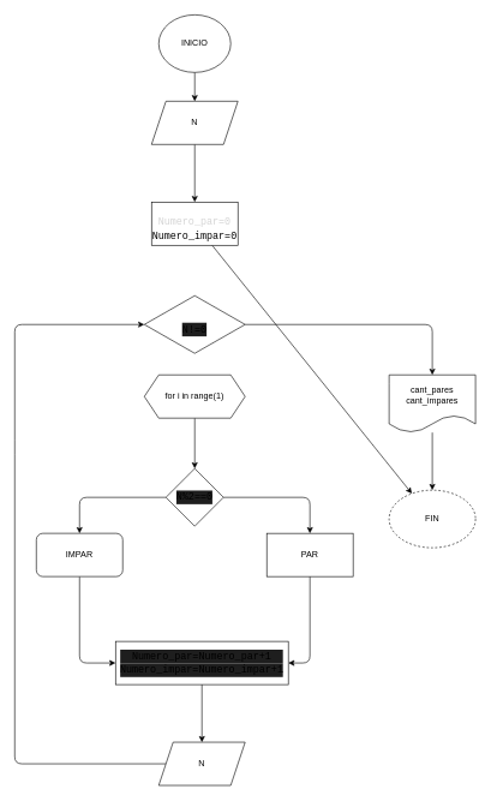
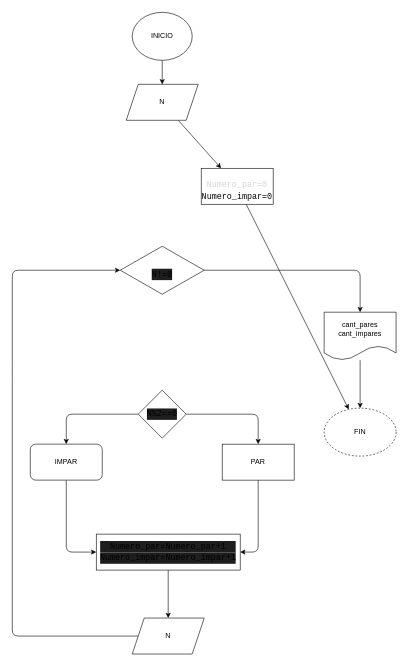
  <mxCell id="0" />
  <mxCell id="1" parent="0" />
  <mxCell id="2" value="" style="edgeStyle=none;html=1;" edge="1" parent="1" source="3" target="5"><mxGeometry relative="1" as="geometry" /></mxCell>
  <mxCell id="3" value="INICIO" style="ellipse;whiteSpace=wrap;html=1;" vertex="1" parent="1"><mxGeometry x="220" y="20" width="100" height="80" as="geometry" /></mxCell>
  <mxCell id="4" value="" style="edgeStyle=none;html=1;" edge="1" parent="1" source="5" target="9"><mxGeometry relative="1" as="geometry" /></mxCell>
  <mxCell id="5" value="N" style="shape=parallelogram;perimeter=parallelogramPerimeter;whiteSpace=wrap;html=1;fixedSize=1;" vertex="1" parent="1"><mxGeometry x="210" y="140" width="120" height="60" as="geometry" /></mxCell>
- <mxCell id="6" value="" style="edgeStyle=none;html=1;fontColor=#F0F0F0;" edge="1" parent="1" source="7" target="14"><mxGeometry relative="1" as="geometry" /></mxCell>
- <mxCell id="7" value="for i in range(1)" style="shape=hexagon;perimeter=hexagonPerimeter2;whiteSpace=wrap;html=1;fixedSize=1;" vertex="1" parent="1"><mxGeometry x="200" y="520" width="140" height="60" as="geometry" /></mxCell>
  <mxCell id="8" value="" style="edgeStyle=none;html=1;fontColor=#F0F0F0;" edge="1" parent="1" source="9" target="25"><mxGeometry relative="1" as="geometry" /></mxCell>
- <mxCell id="9" value="&lt;br&gt;&lt;div style=&quot;font-family: Consolas, &amp;quot;Courier New&amp;quot;, monospace; font-weight: normal; font-size: 14px; line-height: 19px;&quot;&gt;&lt;div style=&quot;&quot;&gt;&lt;font color=&quot;#d4d4d4&quot;&gt;Numero_par=0&lt;/font&gt;&lt;/div&gt;&lt;div style=&quot;&quot;&gt;Numero_impar=0&lt;/div&gt;&lt;/div&gt;" style="whiteSpace=wrap;html=1;" vertex="1" parent="1"><mxGeometry x="210" y="280" width="120" height="60" as="geometry" /></mxCell>
+ <mxCell id="9" value="&lt;br&gt;&lt;div style=&quot;font-family: Consolas, &amp;quot;Courier New&amp;quot;, monospace; font-weight: normal; font-size: 14px; line-height: 19px;&quot;&gt;&lt;div style=&quot;&quot;&gt;&lt;font color=&quot;#d4d4d4&quot;&gt;Numero_par=0&lt;/font&gt;&lt;/div&gt;&lt;div style=&quot;&quot;&gt;Numero_impar=0&lt;/div&gt;&lt;/div&gt;" style="whiteSpace=wrap;html=1;" vertex="1" parent="1"><mxGeometry x="335" y="280" width="120" height="60" as="geometry" /></mxCell>
  <mxCell id="10" value="" style="edgeStyle=none;html=1;fontColor=#F0F0F0;" edge="1" parent="1" source="11" target="24"><mxGeometry relative="1" as="geometry"><Array as="points"><mxPoint x="600" y="450" /></Array></mxGeometry></mxCell>
  <mxCell id="11" value="&lt;br&gt;&lt;div style=&quot;background-color: rgb(30, 30, 30); font-family: Consolas, &amp;quot;Courier New&amp;quot;, monospace; font-weight: normal; font-size: 14px; line-height: 19px;&quot;&gt;&lt;div&gt;N!=0&lt;/div&gt;&lt;/div&gt;" style="rhombus;whiteSpace=wrap;html=1;" vertex="1" parent="1"><mxGeometry x="200" y="410" width="140" height="80" as="geometry" /></mxCell>
  <mxCell id="12" value="" style="edgeStyle=none;html=1;fontColor=#F0F0F0;" edge="1" parent="1" source="14" target="16"><mxGeometry relative="1" as="geometry"><Array as="points"><mxPoint x="430" y="690" /></Array></mxGeometry></mxCell>
  <mxCell id="13" value="" style="edgeStyle=none;html=1;fontColor=#F0F0F0;" edge="1" parent="1" source="14" target="18"><mxGeometry relative="1" as="geometry"><Array as="points"><mxPoint x="110" y="690" /></Array></mxGeometry></mxCell>
  <mxCell id="14" value="&lt;br&gt;&lt;div style=&quot;background-color: rgb(30, 30, 30); font-family: Consolas, &amp;quot;Courier New&amp;quot;, monospace; font-weight: normal; font-size: 14px; line-height: 19px;&quot;&gt;&lt;div&gt;N%2==0&lt;/div&gt;&lt;/div&gt;&lt;br&gt;" style="rhombus;whiteSpace=wrap;html=1;" vertex="1" parent="1"><mxGeometry x="230" y="650" width="80" height="80" as="geometry" /></mxCell>
  <mxCell id="15" style="edgeStyle=none;html=1;exitX=0.5;exitY=1;exitDx=0;exitDy=0;entryX=1;entryY=0.5;entryDx=0;entryDy=0;fontColor=#F0F0F0;" edge="1" parent="1" source="16" target="20"><mxGeometry relative="1" as="geometry"><Array as="points"><mxPoint x="430" y="920" /></Array></mxGeometry></mxCell>
  <mxCell id="16" value="PAR" style="whiteSpace=wrap;html=1;" vertex="1" parent="1"><mxGeometry x="370" y="740" width="120" height="60" as="geometry" /></mxCell>
  <mxCell id="17" value="" style="edgeStyle=none;html=1;fontColor=#F0F0F0;" edge="1" parent="1" source="18" target="20"><mxGeometry relative="1" as="geometry"><Array as="points"><mxPoint x="110" y="920" /></Array></mxGeometry></mxCell>
  <mxCell id="18" value="IMPAR" style="whiteSpace=wrap;html=1;rounded=1;" vertex="1" parent="1"><mxGeometry x="50" y="740" width="120" height="60" as="geometry" /></mxCell>
  <mxCell id="19" value="" style="edgeStyle=none;html=1;fontColor=#F0F0F0;" edge="1" parent="1" source="20" target="22"><mxGeometry relative="1" as="geometry" /></mxCell>
  <mxCell id="20" value="&lt;div style=&quot;background-color: rgb(30, 30, 30); font-family: Consolas, &amp;quot;Courier New&amp;quot;, monospace; font-size: 14px; line-height: 19px;&quot;&gt;Numero_par=Numero_par+1 &lt;/div&gt;&lt;div style=&quot;background-color: rgb(30, 30, 30); font-family: Consolas, &amp;quot;Courier New&amp;quot;, monospace; font-size: 14px; line-height: 19px;&quot;&gt;&lt;div style=&quot;line-height: 19px;&quot;&gt;Numero_impar=Numero_impar+1&lt;/div&gt;&lt;/div&gt;" style="whiteSpace=wrap;html=1;" vertex="1" parent="1"><mxGeometry x="160" y="890" width="240" height="60" as="geometry" /></mxCell>
  <mxCell id="21" style="edgeStyle=none;html=1;exitX=0;exitY=0.5;exitDx=0;exitDy=0;fontColor=#F0F0F0;entryX=0;entryY=0.5;entryDx=0;entryDy=0;" edge="1" parent="1" source="22" target="11"><mxGeometry relative="1" as="geometry"><mxPoint x="270" y="620" as="targetPoint" /><Array as="points"><mxPoint x="20" y="1060" /><mxPoint x="20" y="620" /><mxPoint x="20" y="450" /></Array></mxGeometry></mxCell>
  <mxCell id="22" value="N" style="shape=parallelogram;perimeter=parallelogramPerimeter;whiteSpace=wrap;html=1;fixedSize=1;" vertex="1" parent="1"><mxGeometry x="220" y="1030" width="120" height="60" as="geometry" /></mxCell>
  <mxCell id="23" value="" style="edgeStyle=none;html=1;fontColor=#F0F0F0;" edge="1" parent="1" source="24" target="25"><mxGeometry relative="1" as="geometry" /></mxCell>
  <mxCell id="24" value="cant_pares&lt;br&gt;cant_impares" style="shape=document;whiteSpace=wrap;html=1;boundedLbl=1;" vertex="1" parent="1"><mxGeometry x="540" y="520" width="120" height="80" as="geometry" /></mxCell>
  <mxCell id="25" value="FIN" style="ellipse;whiteSpace=wrap;html=1;dashed=1;" vertex="1" parent="1"><mxGeometry x="540" y="680" width="120" height="80" as="geometry" /></mxCell>
